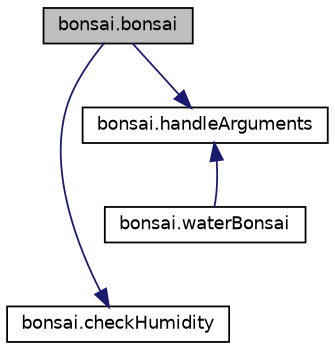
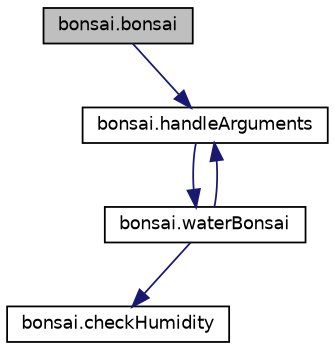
  digraph {
    rankdir=TB
    node [color=black fillcolor=white fontname=Helvetica fontsize=10 shape=record style=filled]
    edge [color=midnightblue fontname=Helvetica fontsize=10 labelfontname=Helvetica labelfontsize=10 style=solid]
    n1 [fillcolor=grey75 fontcolor=black height=0.2 label="bonsai.bonsai" width=0.4]
    n2 [height=0.2 label="bonsai.checkHumidity" width=0.4]
    n3 [height=0.2 label="bonsai.handleArguments" width=0.4]
    n4 [height=0.2 label="bonsai.waterBonsai" width=0.4]
-   n1 -> n2
+   n4 -> n2
    n1 -> n3
+   n3 -> n4
    n4 -> n3
  }
